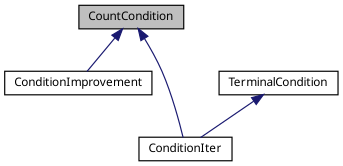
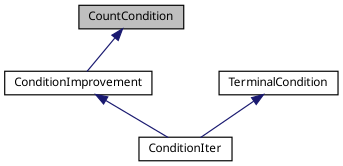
  digraph {
    fontname="Noto Sans"
    node [color=black fillcolor=white fontname="Noto Sans" fontsize=10 shape=record style=filled]
    edge [color=midnightblue dir=back fontname="Noto Sans" fontsize=10 labelfontname=Helvetica labelfontsize=10 style=solid]
    n1 [fillcolor=grey75 fontcolor=black height=0.2 label=CountCondition width=0.4]
    n2 [height=0.2 label=ConditionImprovement width=0.4]
    n3 [height=0.2 label=ConditionIter width=0.4]
    n4 [height=0.2 label=TerminalCondition width=0.4]
    n1 -> n2
-   n1 -> n3
+   n2 -> n3
    n4 -> n3
  }
